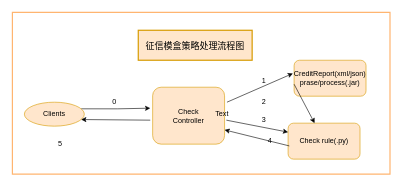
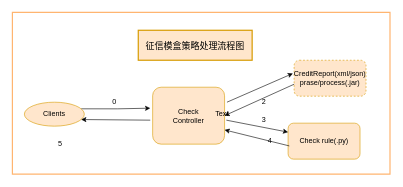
  <mxCell id="0" />
  <mxCell id="1" parent="0" />
  <mxCell id="2" value="" style="verticalLabelPosition=bottom;verticalAlign=top;html=1;shape=mxgraph.basic.rect;fillColor2=none;strokeWidth=2;size=20;indent=5;strokeColor=#FFB570;" parent="1" vertex="1"><mxGeometry x="20" y="20" width="630" height="270" as="geometry" /></mxCell>
  <mxCell id="3" value="" style="rounded=0;whiteSpace=wrap;html=1;strokeWidth=2;fillColor=#ffe6cc;strokeColor=#d79b00;" parent="1" vertex="1"><mxGeometry x="230" y="50" width="190" height="50" as="geometry" /></mxCell>
  <mxCell id="4" style="edgeStyle=orthogonalEdgeStyle;rounded=0;orthogonalLoop=1;jettySize=auto;html=1;exitX=1;exitY=0.25;exitDx=0;exitDy=0;" parent="1" source="5" edge="1"><mxGeometry relative="1" as="geometry"><mxPoint x="250" y="180" as="targetPoint" /></mxGeometry></mxCell>
  <mxCell id="5" value="Clients" style="ellipse;whiteSpace=wrap;html=1;fillColor=#ffe6cc;strokeColor=#d79b00;" parent="1" vertex="1"><mxGeometry x="40" y="170" width="100" height="40" as="geometry" /></mxCell>
  <mxCell id="6" value="Check&lt;br&gt;Controller" style="rounded=1;whiteSpace=wrap;html=1;fillColor=#ffe6cc;strokeColor=#d79b00;" parent="1" vertex="1"><mxGeometry x="254" y="145" width="120" height="95" as="geometry" /></mxCell>
- <mxCell id="7" value="CreditReport(xml/json)&lt;br&gt;prase/process(.jar)" style="rounded=1;whiteSpace=wrap;html=1;fillColor=#ffe6cc;strokeColor=#d79b00;" parent="1" vertex="1"><mxGeometry x="490" y="100" width="120" height="60" as="geometry" /></mxCell>
+ <mxCell id="7" value="CreditReport(xml/json)&lt;br&gt;prase/process(.jar)" style="rounded=1;whiteSpace=wrap;html=1;fillColor=#ffe6cc;strokeColor=#d79b00;dashed=1;" parent="1" vertex="1"><mxGeometry x="490" y="100" width="120" height="60" as="geometry" /></mxCell>
  <mxCell id="8" value="Check rule(.py)" style="rounded=1;whiteSpace=wrap;html=1;fillColor=#ffe6cc;strokeColor=#d79b00;" parent="1" vertex="1"><mxGeometry x="480" y="205" width="120" height="60" as="geometry" /></mxCell>
  <mxCell id="9" value="0" style="text;html=1;align=center;verticalAlign=middle;resizable=0;points=[];autosize=1;" parent="1" vertex="1"><mxGeometry x="180" y="160" width="20" height="20" as="geometry" /></mxCell>
  <mxCell id="10" value="" style="endArrow=classic;html=1;entryX=-0.017;entryY=0.367;entryDx=0;entryDy=0;entryPerimeter=0;" parent="1" target="7" edge="1"><mxGeometry width="50" height="50" relative="1" as="geometry"><mxPoint x="378" y="170" as="sourcePoint" /><mxPoint x="424" y="130" as="targetPoint" /></mxGeometry></mxCell>
- <mxCell id="11" value="" style="endArrow=classic;html=1;exitX=0;exitY=0.667;exitDx=0;exitDy=0;exitPerimeter=0;" parent="1" source="7" target="8" edge="1"><mxGeometry width="50" height="50" relative="1" as="geometry"><mxPoint x="340" y="250" as="sourcePoint" /><mxPoint x="390" y="200" as="targetPoint" /></mxGeometry></mxCell>
- <mxCell id="12" value="1" style="text;html=1;strokeColor=none;fillColor=none;align=center;verticalAlign=middle;whiteSpace=wrap;rounded=0;" parent="1" vertex="1"><mxGeometry x="420" y="125" width="40" height="20" as="geometry" /></mxCell>
+ <mxCell id="11" value="" style="endArrow=classic;html=1;exitX=0;exitY=0.667;exitDx=0;exitDy=0;entryX=1;entryY=0.5;entryDx=0;entryDy=0;exitPerimeter=0;" parent="1" source="7" target="6" edge="1"><mxGeometry width="50" height="50" relative="1" as="geometry"><mxPoint x="340" y="250" as="sourcePoint" /><mxPoint x="390" y="200" as="targetPoint" /></mxGeometry></mxCell>
  <mxCell id="13" value="2" style="text;html=1;strokeColor=none;fillColor=none;align=center;verticalAlign=middle;whiteSpace=wrap;rounded=0;" parent="1" vertex="1"><mxGeometry x="420" y="160" width="40" height="20" as="geometry" /></mxCell>
  <mxCell id="14" value="" style="endArrow=classic;html=1;entryX=0;entryY=0.25;entryDx=0;entryDy=0;" parent="1" target="8" edge="1"><mxGeometry width="50" height="50" relative="1" as="geometry"><mxPoint x="377" y="200" as="sourcePoint" /><mxPoint x="400" y="170" as="targetPoint" /></mxGeometry></mxCell>
  <mxCell id="15" value="" style="endArrow=classic;html=1;exitX=0.017;exitY=0.633;exitDx=0;exitDy=0;exitPerimeter=0;entryX=1;entryY=0.75;entryDx=0;entryDy=0;" parent="1" source="8" target="6" edge="1"><mxGeometry width="50" height="50" relative="1" as="geometry"><mxPoint x="350" y="220" as="sourcePoint" /><mxPoint x="374" y="210" as="targetPoint" /></mxGeometry></mxCell>
  <mxCell id="16" value="3" style="text;html=1;strokeColor=none;fillColor=none;align=center;verticalAlign=middle;whiteSpace=wrap;rounded=0;" parent="1" vertex="1"><mxGeometry x="420" y="190" width="40" height="20" as="geometry" /></mxCell>
  <mxCell id="17" value="5" style="text;html=1;strokeColor=none;fillColor=none;align=center;verticalAlign=middle;whiteSpace=wrap;rounded=0;" parent="1" vertex="1"><mxGeometry x="80" y="230" width="40" height="20" as="geometry" /></mxCell>
  <mxCell id="18" value="" style="endArrow=classic;html=1;entryX=1;entryY=0.75;entryDx=0;entryDy=0;" parent="1" target="5" edge="1"><mxGeometry width="50" height="50" relative="1" as="geometry"><mxPoint x="250" y="200" as="sourcePoint" /><mxPoint x="400" y="170" as="targetPoint" /></mxGeometry></mxCell>
  <mxCell id="19" value="Text" style="text;html=1;strokeColor=none;fillColor=none;align=center;verticalAlign=middle;whiteSpace=wrap;rounded=0;" parent="1" vertex="1"><mxGeometry x="350" y="180" width="40" height="20" as="geometry" /></mxCell>
  <mxCell id="20" value="&lt;font face=&quot;Times New Roman&quot; style=&quot;font-size: 15px&quot;&gt;征信模盒策略处理流程图&lt;/font&gt;" style="text;html=1;strokeColor=none;fillColor=none;align=center;verticalAlign=middle;whiteSpace=wrap;rounded=0;" parent="1" vertex="1"><mxGeometry x="225" y="65" width="200" height="20" as="geometry" /></mxCell>
  <mxCell id="21" value="4" style="text;html=1;strokeColor=none;fillColor=none;align=center;verticalAlign=middle;whiteSpace=wrap;rounded=0;" parent="1" vertex="1"><mxGeometry x="430" y="225" width="40" height="20" as="geometry" /></mxCell>
